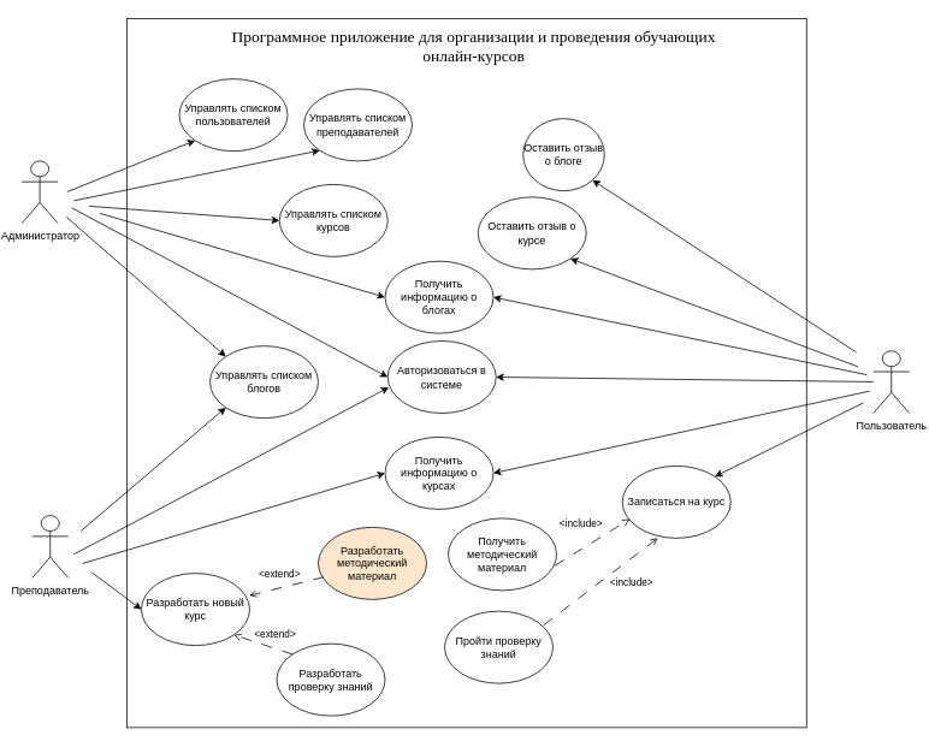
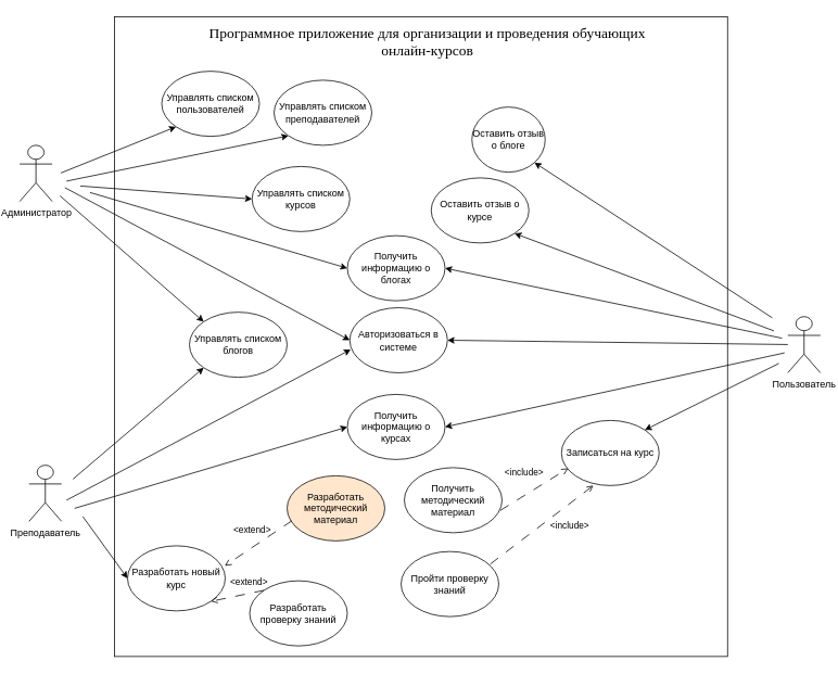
  <mxCell id="0" />
  <mxCell id="1" parent="0" />
  <mxCell id="2" value="" style="rounded=0;whiteSpace=wrap;html=1;" parent="1" vertex="1"><mxGeometry x="137" y="20" width="753" height="786" as="geometry" /></mxCell>
  <mxCell id="3" value="Авторизоваться в системе" style="ellipse;whiteSpace=wrap;html=1;" parent="1" vertex="1"><mxGeometry x="426" y="377.5" width="120" height="80" as="geometry" /></mxCell>
  <mxCell id="4" value="Администратор" style="shape=umlActor;verticalLabelPosition=bottom;verticalAlign=top;html=1;outlineConnect=0;" parent="1" vertex="1"><mxGeometry x="20.5" y="178" width="40" height="69" as="geometry" /></mxCell>
  <mxCell id="5" value="Преподаватель" style="shape=umlActor;verticalLabelPosition=bottom;verticalAlign=top;html=1;outlineConnect=0;" parent="1" vertex="1"><mxGeometry x="32" y="571" width="40" height="69" as="geometry" /></mxCell>
  <mxCell id="6" value="Пользователь" style="shape=umlActor;verticalLabelPosition=bottom;verticalAlign=top;html=1;outlineConnect=0;" parent="1" vertex="1"><mxGeometry x="964" y="388.5" width="40" height="69" as="geometry" /></mxCell>
  <mxCell id="7" value="" style="endArrow=classic;html=1;rounded=0;entryX=0;entryY=0.5;entryDx=0;entryDy=0;" parent="1" target="3" edge="1"><mxGeometry width="50" height="50" relative="1" as="geometry"><mxPoint x="76" y="230" as="sourcePoint" /><mxPoint x="498" y="452" as="targetPoint" /></mxGeometry></mxCell>
  <mxCell id="8" value="" style="endArrow=classic;html=1;rounded=0;entryX=0.01;entryY=0.642;entryDx=0;entryDy=0;entryPerimeter=0;" parent="1" target="3" edge="1"><mxGeometry width="50" height="50" relative="1" as="geometry"><mxPoint x="78" y="614" as="sourcePoint" /><mxPoint x="433" y="433" as="targetPoint" /></mxGeometry></mxCell>
  <mxCell id="9" value="" style="endArrow=classic;html=1;rounded=0;entryX=1;entryY=0.5;entryDx=0;entryDy=0;" parent="1" source="6" target="3" edge="1"><mxGeometry width="50" height="50" relative="1" as="geometry"><mxPoint x="554" y="620" as="sourcePoint" /><mxPoint x="604" y="570" as="targetPoint" /></mxGeometry></mxCell>
  <mxCell id="10" value="Получить информацию о курсах" style="ellipse;whiteSpace=wrap;html=1;" parent="1" vertex="1"><mxGeometry x="423" y="484" width="120" height="80" as="geometry" /></mxCell>
- <mxCell id="11" value="Разработать новый курс" style="ellipse;whiteSpace=wrap;html=1;" parent="1" vertex="1"><mxGeometry x="153" y="635" width="120" height="80" as="geometry" /></mxCell>
+ <mxCell id="11" value="Разработать новый курс" style="ellipse;whiteSpace=wrap;html=1;" parent="1" vertex="1"><mxGeometry x="153" y="670" width="120" height="80" as="geometry" /></mxCell>
  <mxCell id="12" value="Разработать методический материал" style="ellipse;whiteSpace=wrap;html=1;fillColor=#ffe6cc;" parent="1" vertex="1"><mxGeometry x="349" y="584" width="120" height="80" as="geometry" /></mxCell>
  <mxCell id="13" value="Разработать проверку знаний" style="ellipse;whiteSpace=wrap;html=1;" parent="1" vertex="1"><mxGeometry x="303" y="713" width="120" height="80" as="geometry" /></mxCell>
  <mxCell id="14" value="Получить информацию о блогах" style="ellipse;whiteSpace=wrap;html=1;" parent="1" vertex="1"><mxGeometry x="423" y="289" width="120" height="80" as="geometry" /></mxCell>
  <mxCell id="15" value="Управлять списком преподавателей" style="ellipse;whiteSpace=wrap;html=1;" parent="1" vertex="1"><mxGeometry x="333" y="98" width="120" height="80" as="geometry" /></mxCell>
  <mxCell id="16" value="Управлять списком курсов" style="ellipse;whiteSpace=wrap;html=1;" parent="1" vertex="1"><mxGeometry x="306" y="204" width="120" height="80" as="geometry" /></mxCell>
  <mxCell id="17" value="Управлять списком пользователей" style="ellipse;whiteSpace=wrap;html=1;" parent="1" vertex="1"><mxGeometry x="195" y="87" width="120" height="80" as="geometry" /></mxCell>
  <mxCell id="18" value="Управлять списком блогов" style="ellipse;whiteSpace=wrap;html=1;" parent="1" vertex="1"><mxGeometry x="229" y="383" width="120" height="80" as="geometry" /></mxCell>
  <mxCell id="19" value="" style="endArrow=classic;html=1;rounded=0;entryX=0;entryY=1;entryDx=0;entryDy=0;" parent="1" target="17" edge="1"><mxGeometry width="50" height="50" relative="1" as="geometry"><mxPoint x="71" y="212" as="sourcePoint" /><mxPoint x="552" y="377" as="targetPoint" /></mxGeometry></mxCell>
  <mxCell id="20" value="" style="endArrow=classic;html=1;rounded=0;entryX=0;entryY=1;entryDx=0;entryDy=0;" parent="1" target="15" edge="1"><mxGeometry width="50" height="50" relative="1" as="geometry"><mxPoint x="78" y="222" as="sourcePoint" /><mxPoint x="552" y="377" as="targetPoint" /></mxGeometry></mxCell>
  <mxCell id="21" value="" style="endArrow=classic;html=1;rounded=0;entryX=0;entryY=0.5;entryDx=0;entryDy=0;" parent="1" target="16" edge="1"><mxGeometry width="50" height="50" relative="1" as="geometry"><mxPoint x="95" y="228" as="sourcePoint" /><mxPoint x="552" y="377" as="targetPoint" /></mxGeometry></mxCell>
  <mxCell id="22" value="" style="endArrow=classic;html=1;rounded=0;entryX=0;entryY=0;entryDx=0;entryDy=0;" parent="1" target="18" edge="1"><mxGeometry width="50" height="50" relative="1" as="geometry"><mxPoint x="70" y="240" as="sourcePoint" /><mxPoint x="552" y="377" as="targetPoint" /></mxGeometry></mxCell>
  <mxCell id="23" value="" style="endArrow=classic;html=1;rounded=0;entryX=0;entryY=0.5;entryDx=0;entryDy=0;" parent="1" target="14" edge="1"><mxGeometry width="50" height="50" relative="1" as="geometry"><mxPoint x="107" y="236" as="sourcePoint" /><mxPoint x="552" y="377" as="targetPoint" /></mxGeometry></mxCell>
  <mxCell id="24" value="" style="endArrow=classic;html=1;rounded=0;entryX=1;entryY=0.5;entryDx=0;entryDy=0;" parent="1" target="14" edge="1"><mxGeometry width="50" height="50" relative="1" as="geometry"><mxPoint x="957" y="415" as="sourcePoint" /><mxPoint x="556" y="428" as="targetPoint" /></mxGeometry></mxCell>
  <mxCell id="25" value="" style="endArrow=classic;html=1;rounded=0;entryX=0;entryY=1;entryDx=0;entryDy=0;" parent="1" target="18" edge="1"><mxGeometry width="50" height="50" relative="1" as="geometry"><mxPoint x="86" y="588" as="sourcePoint" /><mxPoint x="257" y="405" as="targetPoint" /></mxGeometry></mxCell>
  <mxCell id="26" value="" style="endArrow=classic;html=1;rounded=0;entryX=0;entryY=0.5;entryDx=0;entryDy=0;" parent="1" target="10" edge="1"><mxGeometry width="50" height="50" relative="1" as="geometry"><mxPoint x="88" y="624" as="sourcePoint" /><mxPoint x="437" y="439" as="targetPoint" /></mxGeometry></mxCell>
  <mxCell id="27" value="" style="endArrow=classic;html=1;rounded=0;entryX=1;entryY=0.5;entryDx=0;entryDy=0;" parent="1" target="10" edge="1"><mxGeometry width="50" height="50" relative="1" as="geometry"><mxPoint x="960" y="433" as="sourcePoint" /><mxPoint x="556" y="428" as="targetPoint" /></mxGeometry></mxCell>
  <mxCell id="28" value="" style="endArrow=classic;html=1;rounded=0;entryX=0;entryY=0.5;entryDx=0;entryDy=0;" parent="1" target="11" edge="1"><mxGeometry width="50" height="50" relative="1" as="geometry"><mxPoint x="98" y="634" as="sourcePoint" /><mxPoint x="433" y="534" as="targetPoint" /></mxGeometry></mxCell>
  <mxCell id="29" value="" style="endArrow=open;html=1;rounded=0;entryX=0.996;entryY=0.308;entryDx=0;entryDy=0;dashed=1;dashPattern=12 12;endFill=0;exitX=0.05;exitY=0.69;exitDx=0;exitDy=0;entryPerimeter=0;exitPerimeter=0;" parent="1" source="12" target="11" edge="1"><mxGeometry width="50" height="50" relative="1" as="geometry"><mxPoint x="128" y="700" as="sourcePoint" /><mxPoint x="259" y="694" as="targetPoint" /></mxGeometry></mxCell>
  <mxCell id="30" value="&amp;lt;extend&amp;gt;" style="edgeLabel;html=1;align=center;verticalAlign=middle;resizable=0;points=[];" parent="29" vertex="1" connectable="0"><mxGeometry x="-0.218" y="-1" relative="1" as="geometry"><mxPoint x="-17" y="-11" as="offset" /></mxGeometry></mxCell>
  <mxCell id="31" value="" style="endArrow=open;html=1;rounded=0;entryX=1;entryY=1;entryDx=0;entryDy=0;dashed=1;dashPattern=12 12;endFill=0;exitX=0;exitY=0;exitDx=0;exitDy=0;" parent="1" source="13" target="11" edge="1"><mxGeometry width="50" height="50" relative="1" as="geometry"><mxPoint x="416" y="641" as="sourcePoint" /><mxPoint x="355" y="653" as="targetPoint" /></mxGeometry></mxCell>
  <mxCell id="32" value="&amp;lt;extend&amp;gt;" style="edgeLabel;html=1;align=center;verticalAlign=middle;resizable=0;points=[];" parent="31" vertex="1" connectable="0"><mxGeometry x="-0.204" y="1" relative="1" as="geometry"><mxPoint x="6" y="-16" as="offset" /></mxGeometry></mxCell>
  <mxCell id="33" value="Записаться на курс" style="ellipse;whiteSpace=wrap;html=1;" parent="1" vertex="1"><mxGeometry x="686" y="516" width="120" height="80" as="geometry" /></mxCell>
  <mxCell id="34" value="Получить методический материал" style="ellipse;whiteSpace=wrap;html=1;" parent="1" vertex="1"><mxGeometry x="493" y="574" width="120" height="80" as="geometry" /></mxCell>
  <mxCell id="35" value="Пройти проверку знаний" style="ellipse;whiteSpace=wrap;html=1;" parent="1" vertex="1"><mxGeometry x="489" y="677" width="120" height="80" as="geometry" /></mxCell>
  <mxCell id="36" value="" style="endArrow=classic;html=1;rounded=0;entryX=1;entryY=0;entryDx=0;entryDy=0;" parent="1" target="33" edge="1"><mxGeometry width="50" height="50" relative="1" as="geometry"><mxPoint x="953" y="446" as="sourcePoint" /><mxPoint x="484" y="496" as="targetPoint" /></mxGeometry></mxCell>
  <mxCell id="37" value="" style="endArrow=open;html=1;rounded=0;entryX=0.068;entryY=0.736;entryDx=0;entryDy=0;dashed=1;dashPattern=12 12;endFill=0;exitX=0.983;exitY=0.657;exitDx=0;exitDy=0;exitPerimeter=0;entryPerimeter=0;" parent="1" source="34" target="33" edge="1"><mxGeometry width="50" height="50" relative="1" as="geometry"><mxPoint x="696" y="578" as="sourcePoint" /><mxPoint x="643" y="644" as="targetPoint" /></mxGeometry></mxCell>
  <mxCell id="38" value="&amp;lt;include&amp;gt;" style="edgeLabel;html=1;align=center;verticalAlign=middle;resizable=0;points=[];" parent="37" vertex="1" connectable="0"><mxGeometry x="0.244" y="-4" relative="1" as="geometry"><mxPoint x="-25" y="-18" as="offset" /></mxGeometry></mxCell>
  <mxCell id="39" value="" style="endArrow=open;html=1;rounded=0;entryX=0.327;entryY=0.999;entryDx=0;entryDy=0;dashed=1;dashPattern=12 12;endFill=0;exitX=0.914;exitY=0.192;exitDx=0;exitDy=0;exitPerimeter=0;entryPerimeter=0;" parent="1" source="35" target="33" edge="1"><mxGeometry width="50" height="50" relative="1" as="geometry"><mxPoint x="706" y="588" as="sourcePoint" /><mxPoint x="623" y="624" as="targetPoint" /></mxGeometry></mxCell>
  <mxCell id="40" value="&amp;lt;include&amp;gt;" style="edgeLabel;html=1;align=center;verticalAlign=middle;resizable=0;points=[];" parent="39" vertex="1" connectable="0"><mxGeometry x="-0.14" y="1" relative="1" as="geometry"><mxPoint x="43" y="-6" as="offset" /></mxGeometry></mxCell>
  <mxCell id="41" value="Оставить отзыв о курсе" style="ellipse;whiteSpace=wrap;html=1;" parent="1" vertex="1"><mxGeometry x="526" y="218" width="120" height="80" as="geometry" /></mxCell>
  <mxCell id="42" value="Оставить отзыв о блоге" style="ellipse;whiteSpace=wrap;html=1;" parent="1" vertex="1"><mxGeometry x="576" y="131" width="90" height="80" as="geometry" /></mxCell>
  <mxCell id="43" value="" style="endArrow=classic;html=1;rounded=0;entryX=1;entryY=1;entryDx=0;entryDy=0;" parent="1" target="41" edge="1"><mxGeometry width="50" height="50" relative="1" as="geometry"><mxPoint x="947" y="406" as="sourcePoint" /><mxPoint x="553" y="339" as="targetPoint" /></mxGeometry></mxCell>
  <mxCell id="44" value="" style="endArrow=classic;html=1;rounded=0;entryX=1;entryY=1;entryDx=0;entryDy=0;" parent="1" target="42" edge="1"><mxGeometry width="50" height="50" relative="1" as="geometry"><mxPoint x="945" y="390" as="sourcePoint" /><mxPoint x="638" y="296" as="targetPoint" /></mxGeometry></mxCell>
  <mxCell id="45" value="&lt;div&gt;&lt;font face=&quot;Times New Roman&quot;&gt;&lt;span style=&quot;font-size: 18px;&quot;&gt;Программное приложение для организации и проведения обучающих&lt;/span&gt;&lt;/font&gt;&lt;/div&gt;&lt;div&gt;&lt;font face=&quot;Times New Roman&quot;&gt;&lt;span style=&quot;font-size: 18px;&quot;&gt;онлайн-курсов&lt;/span&gt;&lt;/font&gt;&lt;/div&gt;" style="text;html=1;strokeColor=none;fillColor=none;align=center;verticalAlign=middle;whiteSpace=wrap;rounded=0;" parent="1" vertex="1"><mxGeometry x="243" y="36" width="557" height="30" as="geometry" /></mxCell>
